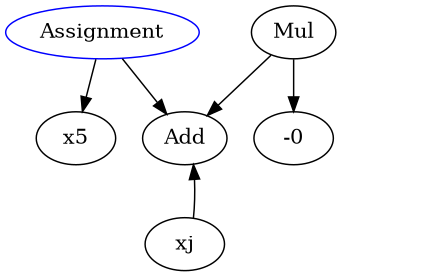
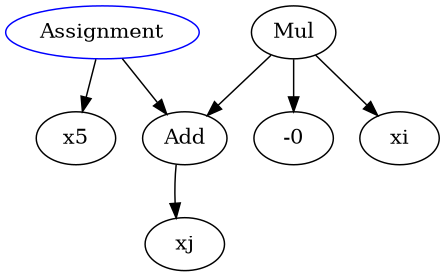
  digraph {
    ordering=out
    rankdir=TD
    node [color=black shape=ellipse]
    n1 [color=blue label=Assignment]
    n2 [label=x5]
    n3 [label=Add]
    n4 [label=xj]
    n5 [label=Mul]
    n6 [label=-0]
+   n7 [label=xi]
    n1 -> n2
    n1 -> n3
-   n4 -> n3
+   n3 -> n4
    n5 -> n3
    n5 -> n6
+   n5 -> n7
  }
